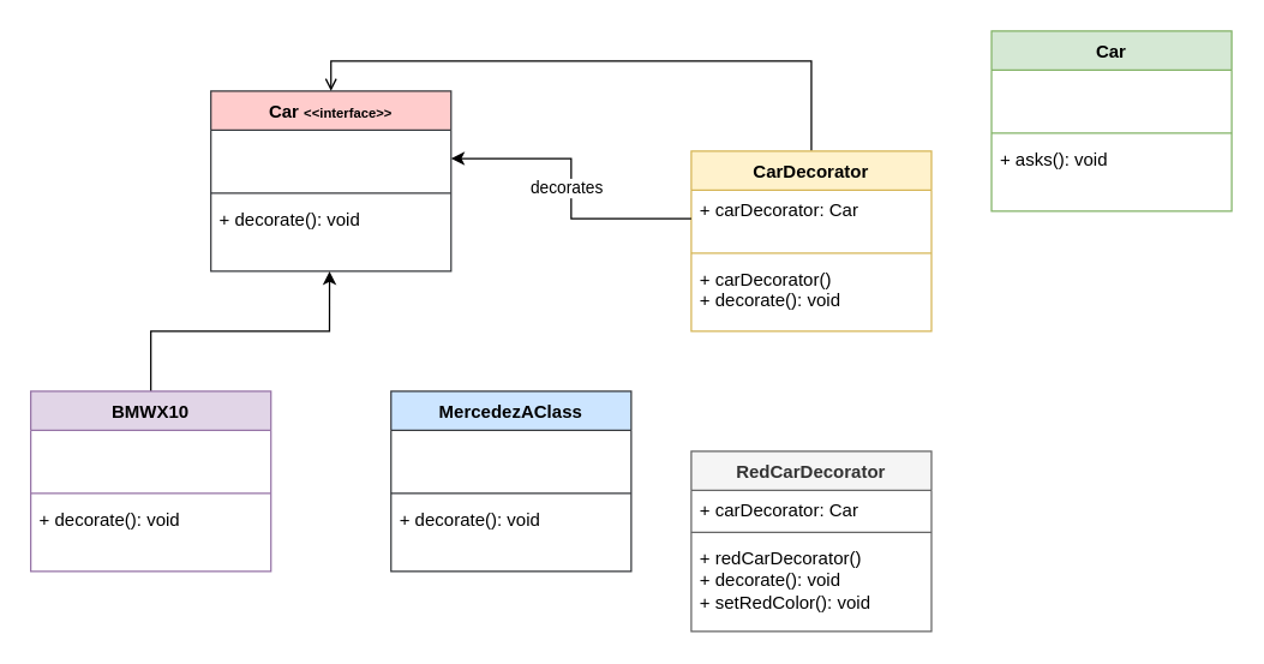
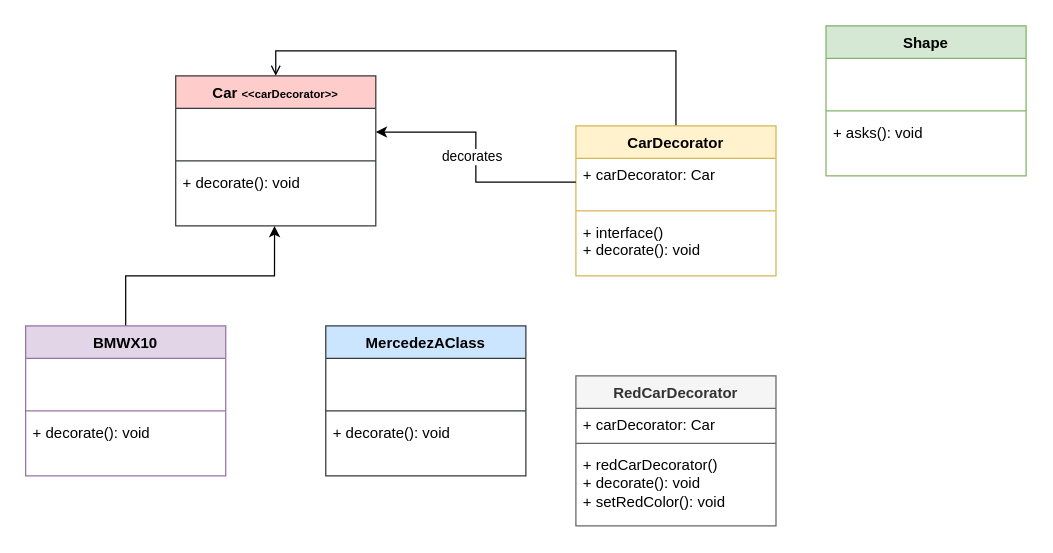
  <mxCell id="0" />
  <mxCell id="1" parent="0" />
- <mxCell id="2" value="Car &lt;font style=&quot;font-size: 9px;&quot;&gt;&amp;lt;&amp;lt;interface&amp;gt;&amp;gt;&lt;/font&gt;" style="swimlane;fontStyle=1;align=center;verticalAlign=top;childLayout=stackLayout;horizontal=1;startSize=26;horizontalStack=0;resizeParent=1;resizeParentMax=0;resizeLast=0;collapsible=1;marginBottom=0;whiteSpace=wrap;html=1;fillColor=#ffcccc;strokeColor=#36393d;" vertex="1" parent="1"><mxGeometry x="140" y="60" width="160" height="120" as="geometry" /></mxCell>
+ <mxCell id="2" value="Car &lt;font style=&quot;font-size: 9px;&quot;&gt;&amp;lt;&amp;lt;carDecorator&amp;gt;&amp;gt;&lt;/font&gt;" style="swimlane;fontStyle=1;align=center;verticalAlign=top;childLayout=stackLayout;horizontal=1;startSize=26;horizontalStack=0;resizeParent=1;resizeParentMax=0;resizeLast=0;collapsible=1;marginBottom=0;whiteSpace=wrap;html=1;fillColor=#ffcccc;strokeColor=#36393d;" vertex="1" parent="1"><mxGeometry x="140" y="60" width="160" height="120" as="geometry" /></mxCell>
  <mxCell id="3" value="&lt;br&gt;&lt;br&gt;" style="text;strokeColor=none;fillColor=none;align=left;verticalAlign=top;spacingLeft=4;spacingRight=4;overflow=hidden;rotatable=0;points=[[0,0.5],[1,0.5]];portConstraint=eastwest;whiteSpace=wrap;html=1;" vertex="1" parent="2"><mxGeometry y="26" width="160" height="38" as="geometry" /></mxCell>
  <mxCell id="4" value="" style="line;strokeWidth=1;fillColor=none;align=left;verticalAlign=middle;spacingTop=-1;spacingLeft=3;spacingRight=3;rotatable=0;labelPosition=right;points=[];portConstraint=eastwest;strokeColor=inherit;" vertex="1" parent="2"><mxGeometry y="64" width="160" height="8" as="geometry" /></mxCell>
  <mxCell id="5" value="+ decorate(): void" style="text;strokeColor=none;fillColor=none;align=left;verticalAlign=top;spacingLeft=4;spacingRight=4;overflow=hidden;rotatable=0;points=[[0,0.5],[1,0.5]];portConstraint=eastwest;whiteSpace=wrap;html=1;" vertex="1" parent="2"><mxGeometry y="72" width="160" height="48" as="geometry" /></mxCell>
  <mxCell id="6" style="edgeStyle=orthogonalEdgeStyle;rounded=0;orthogonalLoop=1;jettySize=auto;html=1;exitX=0.5;exitY=0;exitDx=0;exitDy=0;entryX=0.494;entryY=1.003;entryDx=0;entryDy=0;entryPerimeter=0;" edge="1" parent="1" source="7" target="5"><mxGeometry relative="1" as="geometry" /></mxCell>
  <mxCell id="7" value="BMWX10&lt;br&gt;" style="swimlane;fontStyle=1;align=center;verticalAlign=top;childLayout=stackLayout;horizontal=1;startSize=26;horizontalStack=0;resizeParent=1;resizeParentMax=0;resizeLast=0;collapsible=1;marginBottom=0;whiteSpace=wrap;html=1;fillColor=#e1d5e7;strokeColor=#9673a6;" vertex="1" parent="1"><mxGeometry x="20" y="260" width="160" height="120" as="geometry" /></mxCell>
  <mxCell id="8" value="&lt;br&gt;&lt;br&gt;" style="text;strokeColor=none;fillColor=none;align=left;verticalAlign=top;spacingLeft=4;spacingRight=4;overflow=hidden;rotatable=0;points=[[0,0.5],[1,0.5]];portConstraint=eastwest;whiteSpace=wrap;html=1;" vertex="1" parent="7"><mxGeometry y="26" width="160" height="38" as="geometry" /></mxCell>
  <mxCell id="9" value="" style="line;strokeWidth=1;fillColor=none;align=left;verticalAlign=middle;spacingTop=-1;spacingLeft=3;spacingRight=3;rotatable=0;labelPosition=right;points=[];portConstraint=eastwest;strokeColor=inherit;" vertex="1" parent="7"><mxGeometry y="64" width="160" height="8" as="geometry" /></mxCell>
  <mxCell id="10" value="+ decorate(): void" style="text;strokeColor=none;fillColor=none;align=left;verticalAlign=top;spacingLeft=4;spacingRight=4;overflow=hidden;rotatable=0;points=[[0,0.5],[1,0.5]];portConstraint=eastwest;whiteSpace=wrap;html=1;" vertex="1" parent="7"><mxGeometry y="72" width="160" height="48" as="geometry" /></mxCell>
  <mxCell id="11" value="MercedezAClass" style="swimlane;fontStyle=1;align=center;verticalAlign=top;childLayout=stackLayout;horizontal=1;startSize=26;horizontalStack=0;resizeParent=1;resizeParentMax=0;resizeLast=0;collapsible=1;marginBottom=0;whiteSpace=wrap;html=1;fillColor=#cce5ff;strokeColor=#36393d;" vertex="1" parent="1"><mxGeometry x="260" y="260" width="160" height="120" as="geometry" /></mxCell>
  <mxCell id="12" value="&lt;br&gt;&lt;br&gt;" style="text;strokeColor=none;fillColor=none;align=left;verticalAlign=top;spacingLeft=4;spacingRight=4;overflow=hidden;rotatable=0;points=[[0,0.5],[1,0.5]];portConstraint=eastwest;whiteSpace=wrap;html=1;" vertex="1" parent="11"><mxGeometry y="26" width="160" height="38" as="geometry" /></mxCell>
  <mxCell id="13" value="" style="line;strokeWidth=1;fillColor=none;align=left;verticalAlign=middle;spacingTop=-1;spacingLeft=3;spacingRight=3;rotatable=0;labelPosition=right;points=[];portConstraint=eastwest;strokeColor=inherit;" vertex="1" parent="11"><mxGeometry y="64" width="160" height="8" as="geometry" /></mxCell>
  <mxCell id="14" value="+ decorate(): void" style="text;strokeColor=none;fillColor=none;align=left;verticalAlign=top;spacingLeft=4;spacingRight=4;overflow=hidden;rotatable=0;points=[[0,0.5],[1,0.5]];portConstraint=eastwest;whiteSpace=wrap;html=1;" vertex="1" parent="11"><mxGeometry y="72" width="160" height="48" as="geometry" /></mxCell>
  <mxCell id="15" style="edgeStyle=orthogonalEdgeStyle;rounded=0;orthogonalLoop=1;jettySize=auto;html=1;exitX=0.5;exitY=0;exitDx=0;exitDy=0;entryX=0.5;entryY=0;entryDx=0;entryDy=0;endArrow=open;" edge="1" parent="1" source="16" target="2"><mxGeometry relative="1" as="geometry" /></mxCell>
  <mxCell id="16" value="CarDecorator" style="swimlane;fontStyle=1;align=center;verticalAlign=top;childLayout=stackLayout;horizontal=1;startSize=26;horizontalStack=0;resizeParent=1;resizeParentMax=0;resizeLast=0;collapsible=1;marginBottom=0;whiteSpace=wrap;html=1;fillColor=#fff2cc;strokeColor=#d6b656;" vertex="1" parent="1"><mxGeometry x="460" y="100" width="160" height="120" as="geometry" /></mxCell>
  <mxCell id="17" value="+ carDecorator: Car" style="text;strokeColor=none;fillColor=none;align=left;verticalAlign=top;spacingLeft=4;spacingRight=4;overflow=hidden;rotatable=0;points=[[0,0.5],[1,0.5]];portConstraint=eastwest;whiteSpace=wrap;html=1;" vertex="1" parent="16"><mxGeometry y="26" width="160" height="38" as="geometry" /></mxCell>
  <mxCell id="18" value="" style="line;strokeWidth=1;fillColor=none;align=left;verticalAlign=middle;spacingTop=-1;spacingLeft=3;spacingRight=3;rotatable=0;labelPosition=right;points=[];portConstraint=eastwest;strokeColor=inherit;" vertex="1" parent="16"><mxGeometry y="64" width="160" height="8" as="geometry" /></mxCell>
- <mxCell id="19" value="+ carDecorator()&lt;br&gt;+ decorate(): void" style="text;strokeColor=none;fillColor=none;align=left;verticalAlign=top;spacingLeft=4;spacingRight=4;overflow=hidden;rotatable=0;points=[[0,0.5],[1,0.5]];portConstraint=eastwest;whiteSpace=wrap;html=1;" vertex="1" parent="16"><mxGeometry y="72" width="160" height="48" as="geometry" /></mxCell>
+ <mxCell id="19" value="+ interface()&lt;br&gt;+ decorate(): void" style="text;strokeColor=none;fillColor=none;align=left;verticalAlign=top;spacingLeft=4;spacingRight=4;overflow=hidden;rotatable=0;points=[[0,0.5],[1,0.5]];portConstraint=eastwest;whiteSpace=wrap;html=1;" vertex="1" parent="16"><mxGeometry y="72" width="160" height="48" as="geometry" /></mxCell>
  <mxCell id="20" value="RedCarDecorator" style="swimlane;fontStyle=1;align=center;verticalAlign=top;childLayout=stackLayout;horizontal=1;startSize=26;horizontalStack=0;resizeParent=1;resizeParentMax=0;resizeLast=0;collapsible=1;marginBottom=0;whiteSpace=wrap;html=1;fillColor=#f5f5f5;strokeColor=#666666;fontColor=#333333;" vertex="1" parent="1"><mxGeometry x="460" y="300" width="160" height="120" as="geometry" /></mxCell>
  <mxCell id="21" value="+ carDecorator: Car" style="text;strokeColor=none;fillColor=none;align=left;verticalAlign=top;spacingLeft=4;spacingRight=4;overflow=hidden;rotatable=0;points=[[0,0.5],[1,0.5]];portConstraint=eastwest;whiteSpace=wrap;html=1;" vertex="1" parent="20"><mxGeometry y="26" width="160" height="24" as="geometry" /></mxCell>
  <mxCell id="22" value="" style="line;strokeWidth=1;fillColor=none;align=left;verticalAlign=middle;spacingTop=-1;spacingLeft=3;spacingRight=3;rotatable=0;labelPosition=right;points=[];portConstraint=eastwest;strokeColor=inherit;" vertex="1" parent="20"><mxGeometry y="50" width="160" height="8" as="geometry" /></mxCell>
  <mxCell id="23" value="+ redCarDecorator()&lt;br&gt;+ decorate(): void&lt;br&gt;+ setRedColor(): void" style="text;strokeColor=none;fillColor=none;align=left;verticalAlign=top;spacingLeft=4;spacingRight=4;overflow=hidden;rotatable=0;points=[[0,0.5],[1,0.5]];portConstraint=eastwest;whiteSpace=wrap;html=1;" vertex="1" parent="20"><mxGeometry y="58" width="160" height="62" as="geometry" /></mxCell>
- <mxCell id="24" value="Car" style="swimlane;fontStyle=1;align=center;verticalAlign=top;childLayout=stackLayout;horizontal=1;startSize=26;horizontalStack=0;resizeParent=1;resizeParentMax=0;resizeLast=0;collapsible=1;marginBottom=0;whiteSpace=wrap;html=1;fillColor=#d5e8d4;strokeColor=#82b366;" vertex="1" parent="1"><mxGeometry x="660" y="20" width="160" height="120" as="geometry" /></mxCell>
+ <mxCell id="24" value="Shape" style="swimlane;fontStyle=1;align=center;verticalAlign=top;childLayout=stackLayout;horizontal=1;startSize=26;horizontalStack=0;resizeParent=1;resizeParentMax=0;resizeLast=0;collapsible=1;marginBottom=0;whiteSpace=wrap;html=1;fillColor=#d5e8d4;strokeColor=#82b366;" vertex="1" parent="1"><mxGeometry x="660" y="20" width="160" height="120" as="geometry" /></mxCell>
  <mxCell id="25" value="&lt;br&gt;&lt;br&gt;" style="text;strokeColor=none;fillColor=none;align=left;verticalAlign=top;spacingLeft=4;spacingRight=4;overflow=hidden;rotatable=0;points=[[0,0.5],[1,0.5]];portConstraint=eastwest;whiteSpace=wrap;html=1;" vertex="1" parent="24"><mxGeometry y="26" width="160" height="38" as="geometry" /></mxCell>
  <mxCell id="26" value="" style="line;strokeWidth=1;fillColor=none;align=left;verticalAlign=middle;spacingTop=-1;spacingLeft=3;spacingRight=3;rotatable=0;labelPosition=right;points=[];portConstraint=eastwest;strokeColor=inherit;" vertex="1" parent="24"><mxGeometry y="64" width="160" height="8" as="geometry" /></mxCell>
  <mxCell id="27" value="+ asks(): void" style="text;strokeColor=none;fillColor=none;align=left;verticalAlign=top;spacingLeft=4;spacingRight=4;overflow=hidden;rotatable=0;points=[[0,0.5],[1,0.5]];portConstraint=eastwest;whiteSpace=wrap;html=1;" vertex="1" parent="24"><mxGeometry y="72" width="160" height="48" as="geometry" /></mxCell>
  <mxCell id="28" style="edgeStyle=orthogonalEdgeStyle;rounded=0;orthogonalLoop=1;jettySize=auto;html=1;exitX=0;exitY=0.5;exitDx=0;exitDy=0;entryX=1;entryY=0.5;entryDx=0;entryDy=0;" edge="1" parent="1" source="17" target="3"><mxGeometry relative="1" as="geometry" /></mxCell>
  <mxCell id="29" value="decorates" style="edgeLabel;html=1;align=center;verticalAlign=middle;resizable=0;points=[];" vertex="1" connectable="0" parent="28"><mxGeometry x="0.395" y="1" relative="1" as="geometry"><mxPoint x="16" y="18" as="offset" /></mxGeometry></mxCell>
